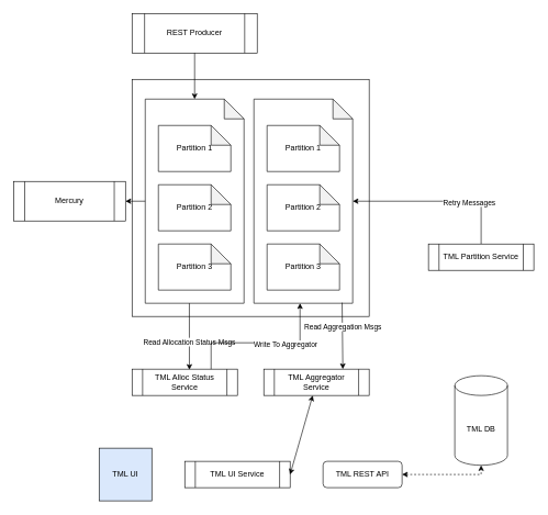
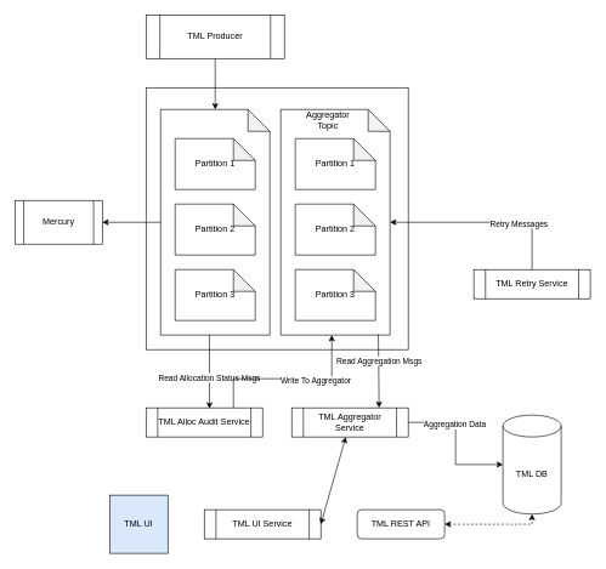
  <mxCell id="0" />
  <mxCell id="1" parent="0" />
- <mxCell id="2" value="REST Producer" style="shape=process;whiteSpace=wrap;html=1;backgroundOutline=1;" parent="1" vertex="1"><mxGeometry x="200" y="20" width="190" height="60" as="geometry" /></mxCell>
+ <mxCell id="2" value="TML Producer" style="shape=process;whiteSpace=wrap;html=1;backgroundOutline=1;" parent="1" vertex="1"><mxGeometry x="200" y="20" width="190" height="60" as="geometry" /></mxCell>
  <mxCell id="3" value="" style="whiteSpace=wrap;html=1;aspect=fixed;" parent="1" vertex="1"><mxGeometry x="200" y="120" width="360" height="360" as="geometry" /></mxCell>
  <mxCell id="4" style="edgeStyle=orthogonalEdgeStyle;rounded=0;orthogonalLoop=1;jettySize=auto;html=1;" parent="1" source="2" target="5" edge="1"><mxGeometry relative="1" as="geometry" /></mxCell>
  <mxCell id="5" value="" style="shape=note;whiteSpace=wrap;html=1;backgroundOutline=1;darkOpacity=0.05;" parent="1" vertex="1"><mxGeometry x="220" y="150" width="150" height="310" as="geometry" /></mxCell>
  <mxCell id="6" value="Partition 1 " style="shape=note;whiteSpace=wrap;html=1;backgroundOutline=1;darkOpacity=0.05;" parent="1" vertex="1"><mxGeometry x="240" y="190" width="110" height="70" as="geometry" /></mxCell>
  <mxCell id="7" value="Partition 2 " style="shape=note;whiteSpace=wrap;html=1;backgroundOutline=1;darkOpacity=0.05;" parent="1" vertex="1"><mxGeometry x="240" y="280" width="110" height="70" as="geometry" /></mxCell>
  <mxCell id="8" value="Partition 3 " style="shape=note;whiteSpace=wrap;html=1;backgroundOutline=1;darkOpacity=0.05;" parent="1" vertex="1"><mxGeometry x="240" y="370" width="110" height="70" as="geometry" /></mxCell>
  <mxCell id="9" value="" style="shape=note;whiteSpace=wrap;html=1;backgroundOutline=1;darkOpacity=0.05;" parent="1" vertex="1"><mxGeometry x="385" y="150" width="150" height="310" as="geometry" /></mxCell>
  <mxCell id="10" value="Partition 1 " style="shape=note;whiteSpace=wrap;html=1;backgroundOutline=1;darkOpacity=0.05;" parent="1" vertex="1"><mxGeometry x="405" y="190" width="110" height="70" as="geometry" /></mxCell>
  <mxCell id="11" value="Partition 2 " style="shape=note;whiteSpace=wrap;html=1;backgroundOutline=1;darkOpacity=0.05;" parent="1" vertex="1"><mxGeometry x="405" y="280" width="110" height="70" as="geometry" /></mxCell>
  <mxCell id="12" value="Partition 3 " style="shape=note;whiteSpace=wrap;html=1;backgroundOutline=1;darkOpacity=0.05;" parent="1" vertex="1"><mxGeometry x="405" y="370" width="110" height="70" as="geometry" /></mxCell>
+ <mxCell id="13" value="Aggregator Topic" style="text;html=1;strokeColor=none;fillColor=none;align=center;verticalAlign=middle;whiteSpace=wrap;rounded=0;" parent="1" vertex="1"><mxGeometry x="420" y="150" width="60" height="30" as="geometry" /></mxCell>
+ <mxCell id="14" style="edgeStyle=orthogonalEdgeStyle;rounded=0;orthogonalLoop=1;jettySize=auto;html=1;" parent="1" source="16" target="22" edge="1"><mxGeometry relative="1" as="geometry" /></mxCell>
+ <mxCell id="15" value="Aggregation Data" style="edgeLabel;html=1;align=center;verticalAlign=middle;resizable=0;points=[];" parent="14" vertex="1" connectable="0"><mxGeometry x="-0.287" y="-2" relative="1" as="geometry"><mxPoint as="offset" /></mxGeometry></mxCell>
  <mxCell id="16" value="TML Aggregator Service" style="shape=process;whiteSpace=wrap;html=1;backgroundOutline=1;" parent="1" vertex="1"><mxGeometry x="400" y="560" width="160" height="40" as="geometry" /></mxCell>
- <mxCell id="17" value="TML Alloc Status Service" style="shape=process;whiteSpace=wrap;html=1;backgroundOutline=1;" parent="1" vertex="1"><mxGeometry x="200" y="560" width="160" height="40" as="geometry" /></mxCell>
+ <mxCell id="17" value="TML Alloc Audit Service" style="shape=process;whiteSpace=wrap;html=1;backgroundOutline=1;" parent="1" vertex="1"><mxGeometry x="200" y="560" width="160" height="40" as="geometry" /></mxCell>
  <mxCell id="18" value="" style="endArrow=classic;html=1;rounded=0;entryX=0.544;entryY=0.025;entryDx=0;entryDy=0;entryPerimeter=0;" parent="1" target="17" edge="1"><mxGeometry width="50" height="50" relative="1" as="geometry"><mxPoint x="287" y="460" as="sourcePoint" /><mxPoint x="450" y="450" as="targetPoint" /></mxGeometry></mxCell>
  <mxCell id="19" value="Read Allocation Status Msgs" style="edgeLabel;html=1;align=center;verticalAlign=middle;resizable=0;points=[];" parent="18" vertex="1" connectable="0"><mxGeometry x="0.15" y="-1" relative="1" as="geometry"><mxPoint as="offset" /></mxGeometry></mxCell>
  <mxCell id="20" value="" style="endArrow=classic;html=1;rounded=0;exitX=0.75;exitY=0;exitDx=0;exitDy=0;" parent="1" source="17" edge="1"><mxGeometry width="50" height="50" relative="1" as="geometry"><mxPoint x="290" y="550" as="sourcePoint" /><mxPoint x="455" y="460" as="targetPoint" /><Array as="points"><mxPoint x="320" y="520" /><mxPoint x="455" y="520" /></Array></mxGeometry></mxCell>
  <mxCell id="21" value="Write To Aggregator" style="edgeLabel;html=1;align=center;verticalAlign=middle;resizable=0;points=[];" parent="20" vertex="1" connectable="0"><mxGeometry x="0.294" y="-2" relative="1" as="geometry"><mxPoint as="offset" /></mxGeometry></mxCell>
  <mxCell id="22" value="TML DB" style="shape=cylinder3;whiteSpace=wrap;html=1;boundedLbl=1;backgroundOutline=1;size=15;" parent="1" vertex="1"><mxGeometry x="690" y="570" width="80" height="136" as="geometry" /></mxCell>
  <mxCell id="23" value="" style="endArrow=classic;html=1;rounded=0;entryX=0.75;entryY=0;entryDx=0;entryDy=0;exitX=0.893;exitY=0.997;exitDx=0;exitDy=0;exitPerimeter=0;" parent="1" source="9" target="16" edge="1"><mxGeometry width="50" height="50" relative="1" as="geometry"><mxPoint x="380" y="450" as="sourcePoint" /><mxPoint x="430" y="400" as="targetPoint" /></mxGeometry></mxCell>
  <mxCell id="24" value="Read Aggregation Msgs" style="edgeLabel;html=1;align=center;verticalAlign=middle;resizable=0;points=[];" parent="23" vertex="1" connectable="0"><mxGeometry x="-0.288" relative="1" as="geometry"><mxPoint as="offset" /></mxGeometry></mxCell>
  <mxCell id="25" style="edgeStyle=orthogonalEdgeStyle;rounded=0;orthogonalLoop=1;jettySize=auto;html=1;" parent="1" source="27" target="9" edge="1"><mxGeometry relative="1" as="geometry"><Array as="points"><mxPoint x="730" y="305" /></Array></mxGeometry></mxCell>
  <mxCell id="26" value="Retry Messages" style="edgeLabel;html=1;align=center;verticalAlign=middle;resizable=0;points=[];" parent="25" vertex="1" connectable="0"><mxGeometry x="-0.354" y="1" relative="1" as="geometry"><mxPoint as="offset" /></mxGeometry></mxCell>
- <mxCell id="27" value="TML Partition Service" style="shape=process;whiteSpace=wrap;html=1;backgroundOutline=1;" parent="1" vertex="1"><mxGeometry x="650" y="370" width="160" height="40" as="geometry" /></mxCell>
+ <mxCell id="27" value="TML Retry Service" style="shape=process;whiteSpace=wrap;html=1;backgroundOutline=1;" parent="1" vertex="1"><mxGeometry x="650" y="370" width="160" height="40" as="geometry" /></mxCell>
  <mxCell id="28" value="TML UI" style="whiteSpace=wrap;html=1;aspect=fixed;fillColor=#dae8fc;" parent="1" vertex="1"><mxGeometry x="150" y="680" width="80" height="80" as="geometry" /></mxCell>
  <mxCell id="29" value="TML UI Service" style="shape=process;whiteSpace=wrap;html=1;backgroundOutline=1;" parent="1" vertex="1"><mxGeometry x="280" y="700" width="160" height="40" as="geometry" /></mxCell>
  <mxCell id="30" value="TML REST API" style="whiteSpace=wrap;html=1;rounded=1;" parent="1" vertex="1"><mxGeometry x="490" y="700" width="120" height="40" as="geometry" /></mxCell>
  <mxCell id="31" value="" style="endArrow=classic;startArrow=classic;html=1;rounded=0;exitX=1;exitY=0.5;exitDx=0;exitDy=0;" parent="1" source="29" target="16" edge="1"><mxGeometry width="50" height="50" relative="1" as="geometry"><mxPoint x="440" y="760" as="sourcePoint" /><mxPoint x="490" y="710" as="targetPoint" /></mxGeometry></mxCell>
  <mxCell id="32" value="" style="endArrow=classic;startArrow=classic;html=1;rounded=0;entryX=0.5;entryY=1;entryDx=0;entryDy=0;entryPerimeter=0;exitX=1;exitY=0.5;exitDx=0;exitDy=0;dashed=1;" parent="1" source="30" target="22" edge="1"><mxGeometry width="50" height="50" relative="1" as="geometry"><mxPoint x="660" y="800" as="sourcePoint" /><mxPoint x="710" y="750" as="targetPoint" /><Array as="points"><mxPoint x="730" y="720" /></Array></mxGeometry></mxCell>
- <mxCell id="33" value="Mercury" style="shape=process;whiteSpace=wrap;html=1;backgroundOutline=1;" vertex="1" parent="1"><mxGeometry x="20" y="275" width="170" height="60" as="geometry" /></mxCell>
+ <mxCell id="33" value="Mercury" style="shape=process;whiteSpace=wrap;html=1;backgroundOutline=1;" vertex="1" parent="1"><mxGeometry x="20" y="275" width="120" height="60" as="geometry" /></mxCell>
  <mxCell id="34" value="" style="endArrow=classic;html=1;rounded=0;entryX=1;entryY=0.5;entryDx=0;entryDy=0;exitX=0;exitY=0.5;exitDx=0;exitDy=0;exitPerimeter=0;" edge="1" parent="1" source="5" target="33"><mxGeometry width="50" height="50" relative="1" as="geometry"><mxPoint x="400" y="470" as="sourcePoint" /><mxPoint x="450" y="420" as="targetPoint" /></mxGeometry></mxCell>
